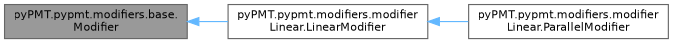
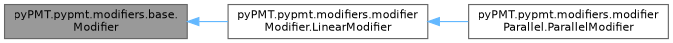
  digraph {
    rankdir=LR
    node [color=gray40 fillcolor=white fontname=Helvetica fontsize=10 shape=box style=filled]
    edge [color=steelblue1 dir=back fontname=Helvetica fontsize=10 labelfontname=Helvetica labelfontsize=10 style=solid]
    n1 [fillcolor=grey60 fontcolor=black height=0.2 label="pyPMT.pypmt.modifiers.base.\lModifier" width=0.4]
-   n2 [height=0.2 label="pyPMT.pypmt.modifiers.modifier\lLinear.LinearModifier" width=0.4]
-   n3 [height=0.2 label="pyPMT.pypmt.modifiers.modifier\lLinear.ParallelModifier" width=0.4]
+   n2 [height=0.2 label="pyPMT.pypmt.modifiers.modifier\lModifier.LinearModifier" width=0.4]
+   n3 [height=0.2 label="pyPMT.pypmt.modifiers.modifier\lParallel.ParallelModifier" width=0.4]
    n1 -> n2
    n2 -> n3
  }
